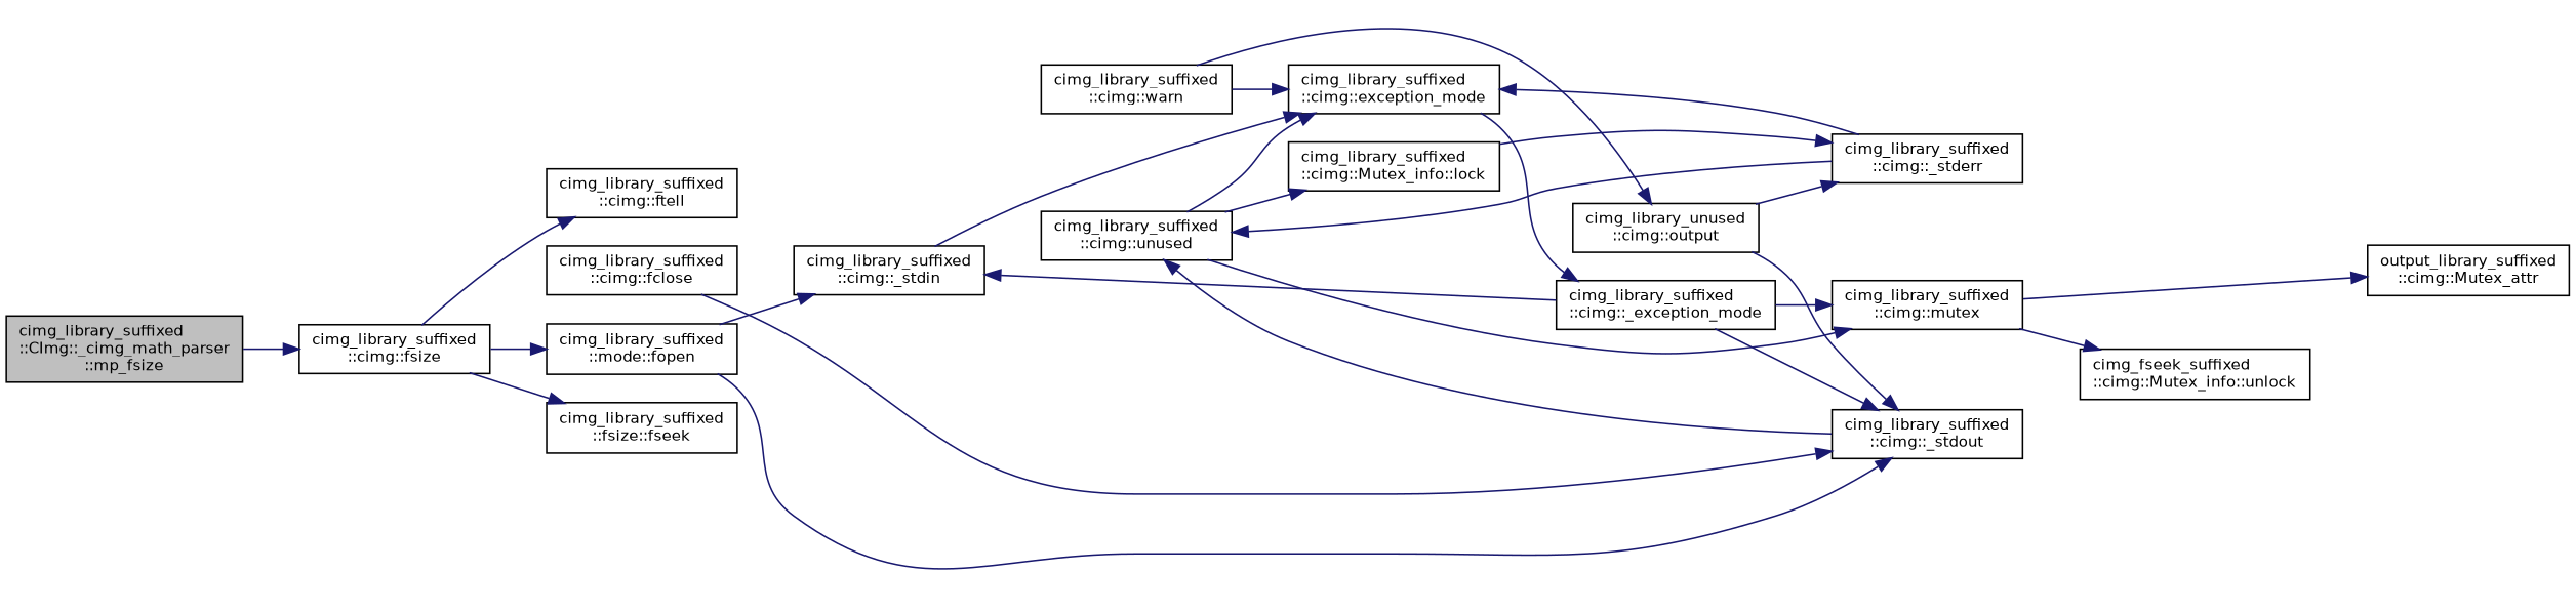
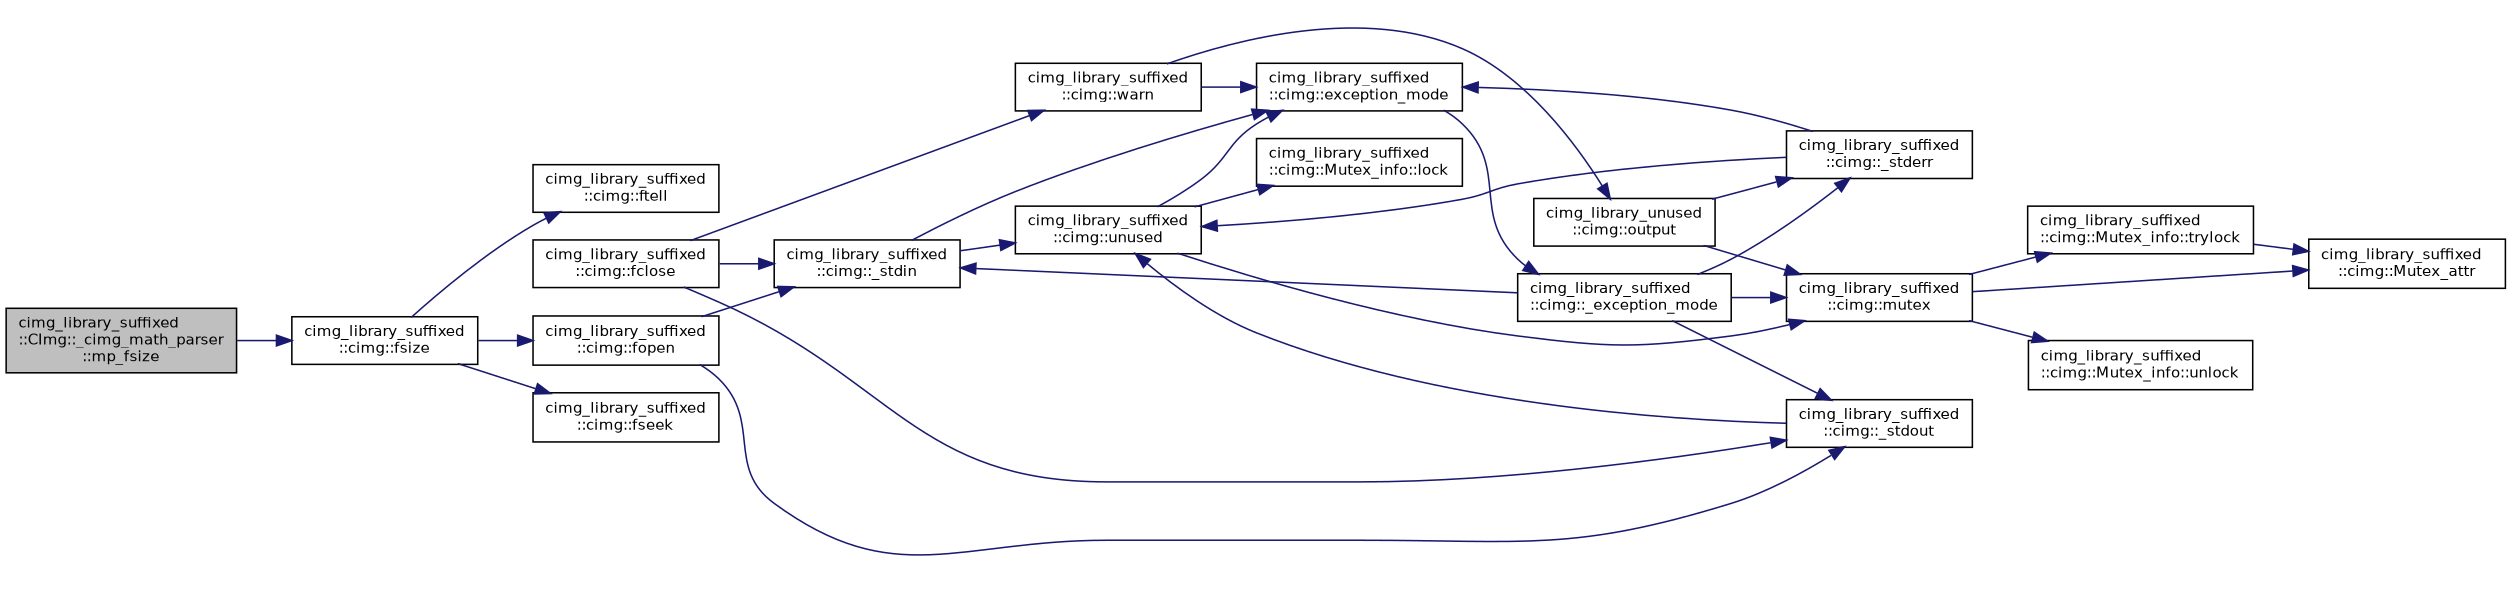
  digraph {
    rankdir=LR
    node [color=black fillcolor=white fontname=Helvetica fontsize=10 shape=record style=filled]
    edge [color=midnightblue fontname=Helvetica fontsize=10 labelfontname=Helvetica labelfontsize=10 style=solid]
    n1 [fillcolor=grey75 fontcolor=black height=0.2 label="cimg_library_suffixed\l::CImg::_cimg_math_parser\l::mp_fsize" width=0.4]
    n2 [height=0.2 label="cimg_library_suffixed\l::cimg::fsize" width=0.4]
-   n3 [height=0.2 label="cimg_library_suffixed\l::mode::fopen" width=0.4]
-   n4 [height=0.2 label="cimg_library_suffixed\l::fsize::fseek" width=0.4]
+   n3 [height=0.2 label="cimg_library_suffixed\l::cimg::fopen" width=0.4]
+   n4 [height=0.2 label="cimg_library_suffixed\l::cimg::fseek" width=0.4]
    n5 [height=0.2 label="cimg_library_suffixed\l::cimg::ftell" width=0.4]
    n6 [height=0.2 label="cimg_library_suffixed\l::cimg::_stdin" width=0.4]
    n7 [height=0.2 label="cimg_library_suffixed\l::cimg::_stdout" width=0.4]
    n8 [height=0.2 label="cimg_library_suffixed\l::cimg::fclose" width=0.4]
    n9 [height=0.2 label="cimg_library_suffixed\l::cimg::warn" width=0.4]
    n10 [height=0.2 label="cimg_library_suffixed\l::cimg::unused" width=0.4]
    n11 [height=0.2 label="cimg_library_suffixed\l::cimg::exception_mode" width=0.4]
    n12 [height=0.2 label="cimg_library_suffixed\l::cimg::mutex" width=0.4]
    n13 [height=0.2 label="cimg_library_suffixed\l::cimg::Mutex_info::lock" width=0.4]
    n14 [height=0.2 label="cimg_library_suffixed\l::cimg::_exception_mode" width=0.4]
-   n15 [height=0.2 label="output_library_suffixed\l::cimg::Mutex_attr" width=0.4]
-   n16 [height=0.2 label="cimg_fseek_suffixed\l::cimg::Mutex_info::unlock" width=0.4]
+   n15 [height=0.2 label="cimg_library_suffixed\l::cimg::Mutex_attr" width=0.4]
+   n16 [height=0.2 label="cimg_library_suffixed\l::cimg::Mutex_info::unlock" width=0.4]
+   n17 [height=0.2 label="cimg_library_suffixed\l::cimg::Mutex_info::trylock" width=0.4]
    n18 [height=0.2 label="cimg_library_suffixed\l::cimg::_stderr" width=0.4]
    n19 [height=0.2 label="cimg_library_unused\l::cimg::output" width=0.4]
    n1 -> n2
    n2 -> n3
    n2 -> n4
    n2 -> n5
    n3 -> n6
    n3 -> n7
+   n6 -> n10
    n6 -> n11
    n7 -> n10
+   n8 -> n6
    n8 -> n7
+   n8 -> n9
    n9 -> n11
    n9 -> n19
    n10 -> n11
    n10 -> n12
    n10 -> n13
    n11 -> n14
    n12 -> n15
    n12 -> n16
+   n12 -> n17
    n14 -> n6
    n14 -> n7
    n14 -> n12
-   n13 -> n18
+   n14 -> n18
+   n17 -> n15
    n18 -> n10
    n18 -> n11
-   n19 -> n7
+   n19 -> n12
    n19 -> n18
  }
